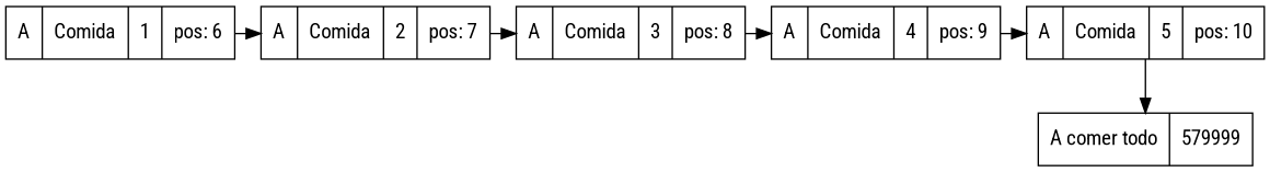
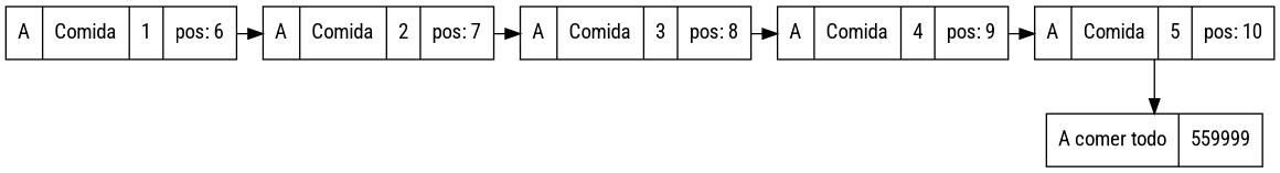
  digraph {
    splines=ortho
    fontname="Roboto Condensed"
    node [shape=record fontname="Roboto Condensed"]
    edge [fontname="Roboto Condensed"]
    n1 [label="A|Comida|1|pos: 6"]
    n2 [label="A|Comida|2|pos: 7"]
    n3 [label="A|Comida|3|pos: 8"]
    n4 [label="A|Comida|4|pos: 9"]
    n5 [label="A|Comida|5|pos: 10"]
-   n6 [label="A comer todo|579999"]
+   n6 [label="A comer todo|559999"]
    subgraph sub_1 {
      rank=same
      n1
      n2
      n3
      n4
      n5
    }
    n1 -> n2
    n2 -> n3
    n3 -> n4
    n4 -> n5
    n5 -> n6
  }
